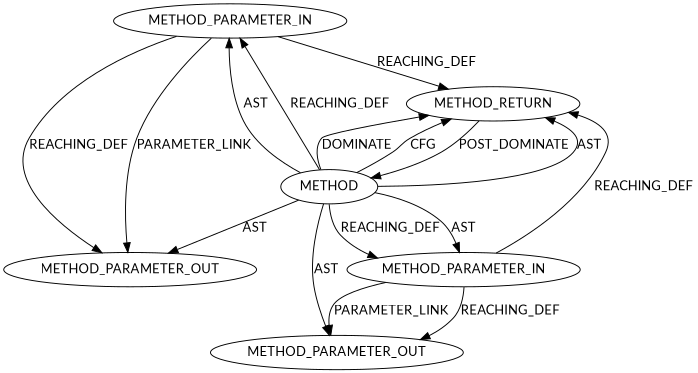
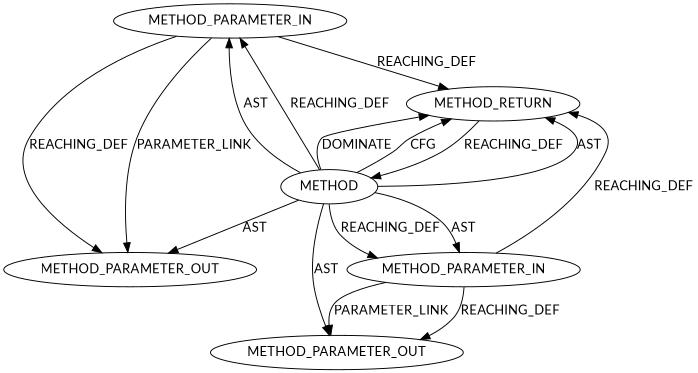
  digraph {
    fontname=Lato
    node [CODE=p2 EVALUATION_STRATEGY=BY_VALUE IS_VARIADIC=false NAME=p2 ORDER=2 TYPE_FULL_NAME=ANY fontname=Lato]
    edge [fontname=Lato]
    n1 [INDEX=2 label=METHOD_PARAMETER_IN]
    n2 [INDEX=2 label=METHOD_PARAMETER_OUT]
    n3 [CODE=RET label=METHOD_RETURN IS_VARIADIC="" NAME=""]
    n4 [AST_PARENT_FULL_NAME="<global>" AST_PARENT_TYPE=NAMESPACE_BLOCK CODE="<empty>" FILENAME="<empty>" FULL_NAME="<operators>.assignmentOr" IS_EXTERNAL=true NAME="<operators>.assignmentOr" ORDER=0 label=METHOD EVALUATION_STRATEGY="" IS_VARIADIC="" TYPE_FULL_NAME=""]
    n5 [CODE=p1 INDEX=1 NAME=p1 ORDER=1 label=METHOD_PARAMETER_IN]
    n6 [CODE=p1 INDEX=1 NAME=p1 ORDER=1 label=METHOD_PARAMETER_OUT]
    n1 -> n2 [label=PARAMETER_LINK]
    n1 -> n2 [VARIABLE=p2 label=REACHING_DEF]
    n1 -> n3 [VARIABLE=p2 label=REACHING_DEF]
-   n3 -> n4 [label=POST_DOMINATE]
+   n3 -> n4 [label=REACHING_DEF]
    n4 -> n1 [label=AST]
    n4 -> n1 [label=REACHING_DEF]
    n4 -> n2 [label=AST]
    n4 -> n3 [label=AST]
    n4 -> n3 [label=DOMINATE]
    n4 -> n3 [label=CFG]
    n4 -> n5 [label=REACHING_DEF]
    n4 -> n5 [label=AST]
    n4 -> n6 [label=AST]
    n5 -> n3 [VARIABLE=p1 label=REACHING_DEF]
    n5 -> n6 [VARIABLE=p1 label=REACHING_DEF]
    n5 -> n6 [label=PARAMETER_LINK]
  }
